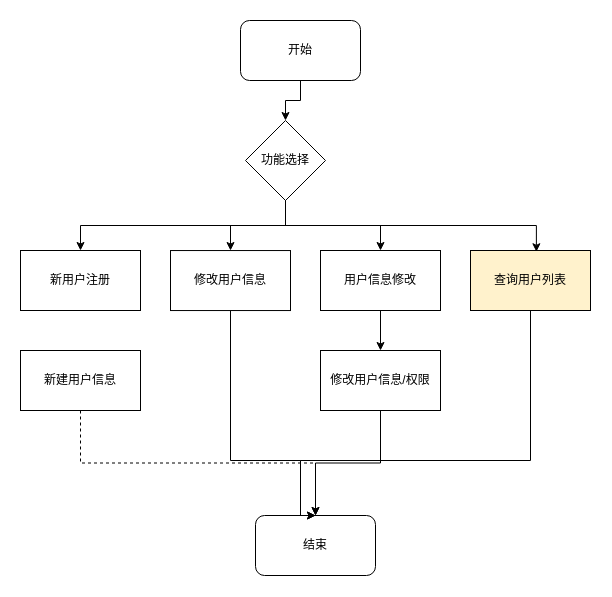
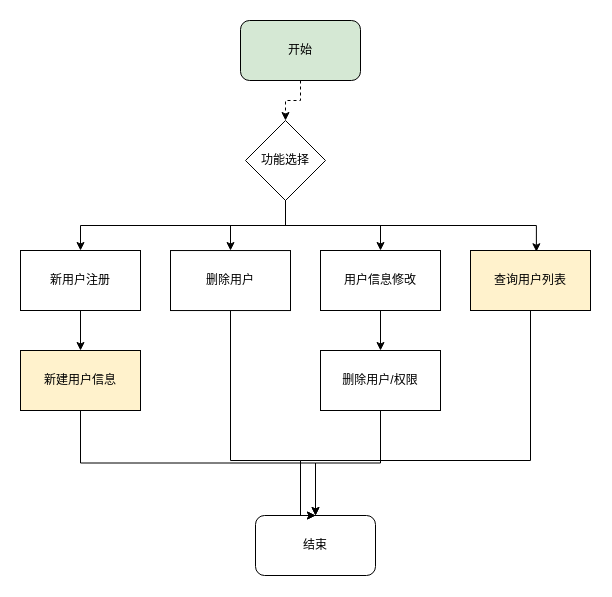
  <mxCell id="0" />
  <mxCell id="1" parent="0" />
- <mxCell id="2" style="edgeStyle=orthogonalEdgeStyle;rounded=0;orthogonalLoop=1;jettySize=auto;html=1;entryX=0.5;entryY=0;entryDx=0;entryDy=0;" edge="1" parent="1" source="3" target="8"><mxGeometry relative="1" as="geometry" /></mxCell>
- <mxCell id="3" value="开始" style="rounded=1;whiteSpace=wrap;html=1;" vertex="1" parent="1"><mxGeometry x="240" y="20" width="120" height="60" as="geometry" /></mxCell>
+ <mxCell id="2" style="edgeStyle=orthogonalEdgeStyle;rounded=0;orthogonalLoop=1;jettySize=auto;html=1;entryX=0.5;entryY=0;entryDx=0;entryDy=0;dashed=1;" edge="1" parent="1" source="3" target="8"><mxGeometry relative="1" as="geometry" /></mxCell>
+ <mxCell id="3" value="开始" style="rounded=1;whiteSpace=wrap;html=1;fillColor=#d5e8d4;" vertex="1" parent="1"><mxGeometry x="240" y="20" width="120" height="60" as="geometry" /></mxCell>
  <mxCell id="4" value="结束" style="rounded=1;whiteSpace=wrap;html=1;" vertex="1" parent="1"><mxGeometry x="255" y="515" width="120" height="60" as="geometry" /></mxCell>
  <mxCell id="5" style="edgeStyle=orthogonalEdgeStyle;rounded=0;orthogonalLoop=1;jettySize=auto;html=1;entryX=0.5;entryY=0;entryDx=0;entryDy=0;exitX=0.5;exitY=1;exitDx=0;exitDy=0;" edge="1" parent="1" source="8" target="10"><mxGeometry relative="1" as="geometry" /></mxCell>
  <mxCell id="6" style="edgeStyle=orthogonalEdgeStyle;rounded=0;orthogonalLoop=1;jettySize=auto;html=1;entryX=0.5;entryY=0;entryDx=0;entryDy=0;exitX=0.5;exitY=1;exitDx=0;exitDy=0;" edge="1" parent="1" source="8" target="14"><mxGeometry relative="1" as="geometry"><mxPoint x="314.957" y="199.997" as="sourcePoint" /></mxGeometry></mxCell>
  <mxCell id="7" style="edgeStyle=orthogonalEdgeStyle;rounded=0;orthogonalLoop=1;jettySize=auto;html=1;entryX=0.5;entryY=0;entryDx=0;entryDy=0;" edge="1" parent="1" source="8" target="16"><mxGeometry relative="1" as="geometry" /></mxCell>
  <mxCell id="8" value="功能选择" style="rhombus;whiteSpace=wrap;html=1;" vertex="1" parent="1"><mxGeometry x="245" y="120" width="80" height="80" as="geometry" /></mxCell>
+ <mxCell id="9" style="edgeStyle=orthogonalEdgeStyle;rounded=0;orthogonalLoop=1;jettySize=auto;html=1;entryX=0.5;entryY=0;entryDx=0;entryDy=0;" edge="1" parent="1" source="10" target="12"><mxGeometry relative="1" as="geometry" /></mxCell>
  <mxCell id="10" value="新用户注册" style="rounded=0;whiteSpace=wrap;html=1;" vertex="1" parent="1"><mxGeometry x="20" y="250" width="120" height="60" as="geometry" /></mxCell>
- <mxCell id="11" style="edgeStyle=orthogonalEdgeStyle;rounded=0;orthogonalLoop=1;jettySize=auto;html=1;entryX=0.5;entryY=0;entryDx=0;entryDy=0;exitX=0.5;exitY=1;exitDx=0;exitDy=0;dashed=1;" edge="1" parent="1" source="12" target="4"><mxGeometry relative="1" as="geometry" /></mxCell>
- <mxCell id="12" value="新建用户信息" style="rounded=0;whiteSpace=wrap;html=1;" vertex="1" parent="1"><mxGeometry x="20" y="350" width="120" height="60" as="geometry" /></mxCell>
+ <mxCell id="11" style="edgeStyle=orthogonalEdgeStyle;rounded=0;orthogonalLoop=1;jettySize=auto;html=1;entryX=0.5;entryY=0;entryDx=0;entryDy=0;exitX=0.5;exitY=1;exitDx=0;exitDy=0;" edge="1" parent="1" source="12" target="4"><mxGeometry relative="1" as="geometry" /></mxCell>
+ <mxCell id="12" value="新建用户信息" style="rounded=0;whiteSpace=wrap;html=1;fillColor=#fff2cc;" vertex="1" parent="1"><mxGeometry x="20" y="350" width="120" height="60" as="geometry" /></mxCell>
  <mxCell id="13" style="edgeStyle=orthogonalEdgeStyle;rounded=0;orthogonalLoop=1;jettySize=auto;html=1;entryX=0.5;entryY=0;entryDx=0;entryDy=0;" edge="1" parent="1" source="14" target="4"><mxGeometry relative="1" as="geometry"><Array as="points"><mxPoint x="230" y="460" /><mxPoint x="300" y="460" /></Array></mxGeometry></mxCell>
- <mxCell id="14" value="修改用户信息" style="rounded=0;whiteSpace=wrap;html=1;" vertex="1" parent="1"><mxGeometry x="170" y="250.04" width="120" height="60" as="geometry" /></mxCell>
+ <mxCell id="14" value="删除用户" style="rounded=0;whiteSpace=wrap;html=1;" vertex="1" parent="1"><mxGeometry x="170" y="250.04" width="120" height="60" as="geometry" /></mxCell>
  <mxCell id="15" style="edgeStyle=orthogonalEdgeStyle;rounded=0;orthogonalLoop=1;jettySize=auto;html=1;entryX=0.5;entryY=0;entryDx=0;entryDy=0;" edge="1" parent="1" source="16" target="18"><mxGeometry relative="1" as="geometry" /></mxCell>
  <mxCell id="16" value="用户信息修改" style="rounded=0;whiteSpace=wrap;html=1;" vertex="1" parent="1"><mxGeometry x="320" y="250" width="120" height="60" as="geometry" /></mxCell>
  <mxCell id="17" style="edgeStyle=orthogonalEdgeStyle;rounded=0;orthogonalLoop=1;jettySize=auto;html=1;exitX=0.5;exitY=1;exitDx=0;exitDy=0;" edge="1" parent="1" source="18" target="4"><mxGeometry relative="1" as="geometry"><mxPoint x="310" y="480" as="targetPoint" /></mxGeometry></mxCell>
- <mxCell id="18" value="修改用户信息/权限" style="rounded=0;whiteSpace=wrap;html=1;" vertex="1" parent="1"><mxGeometry x="320" y="350" width="120" height="60" as="geometry" /></mxCell>
+ <mxCell id="18" value="删除用户/权限" style="rounded=0;whiteSpace=wrap;html=1;" vertex="1" parent="1"><mxGeometry x="320" y="350" width="120" height="60" as="geometry" /></mxCell>
  <mxCell id="19" style="edgeStyle=orthogonalEdgeStyle;rounded=0;orthogonalLoop=1;jettySize=auto;html=1;exitX=0.5;exitY=1;exitDx=0;exitDy=0;entryX=0.5;entryY=0;entryDx=0;entryDy=0;" edge="1" parent="1" source="20" target="4"><mxGeometry relative="1" as="geometry"><mxPoint x="310" y="500" as="targetPoint" /><Array as="points"><mxPoint x="530" y="460" /><mxPoint x="300" y="460" /></Array></mxGeometry></mxCell>
  <mxCell id="20" value="查询用户列表" style="rounded=0;whiteSpace=wrap;html=1;fillColor=#fff2cc;" vertex="1" parent="1"><mxGeometry x="470" y="250" width="120" height="60" as="geometry" /></mxCell>
  <mxCell id="21" style="edgeStyle=orthogonalEdgeStyle;rounded=0;orthogonalLoop=1;jettySize=auto;html=1;entryX=0.549;entryY=0.021;entryDx=0;entryDy=0;entryPerimeter=0;exitX=0.5;exitY=1;exitDx=0;exitDy=0;" edge="1" parent="1" source="8" target="20"><mxGeometry relative="1" as="geometry" /></mxCell>
